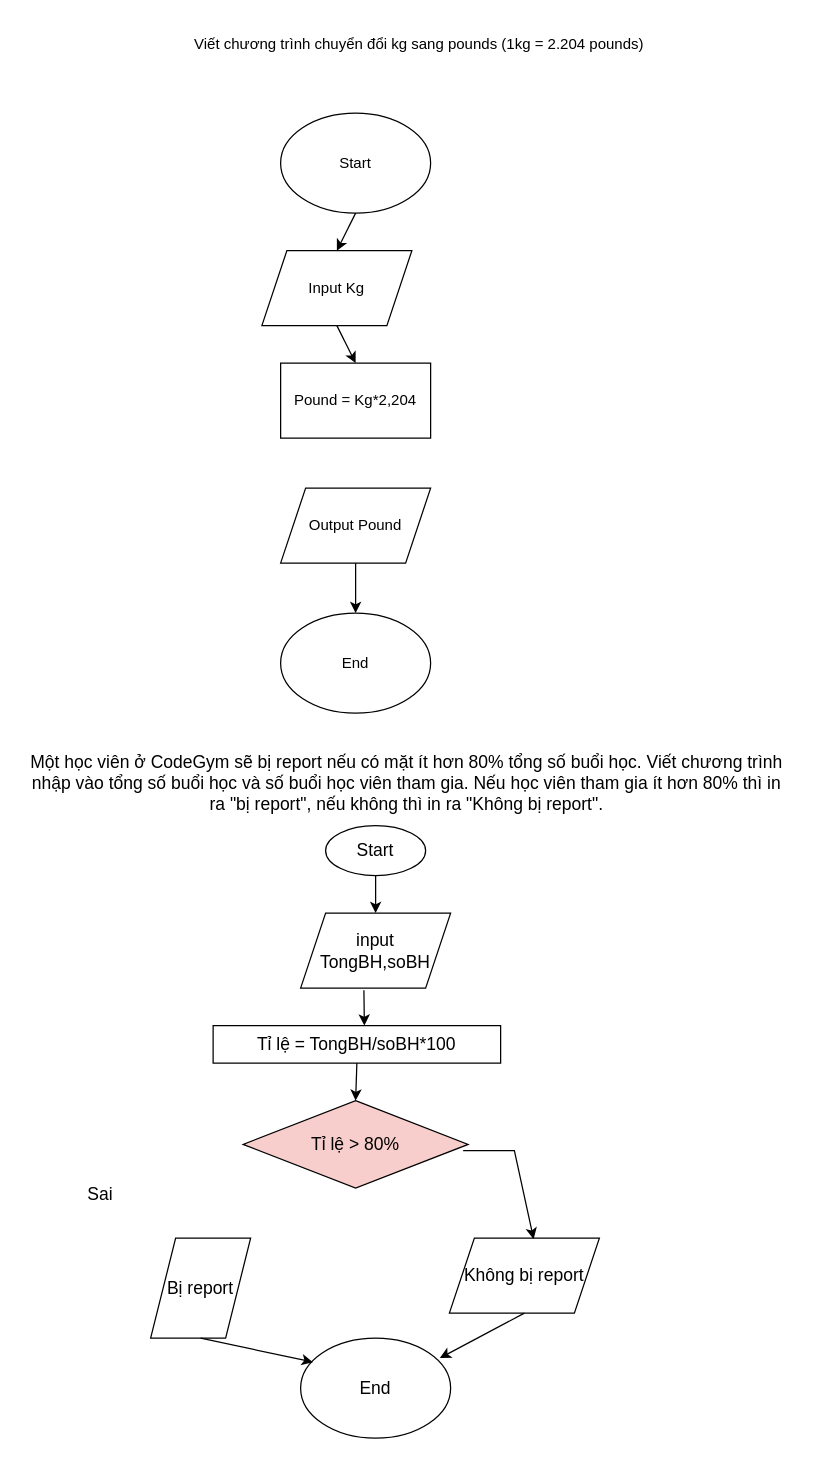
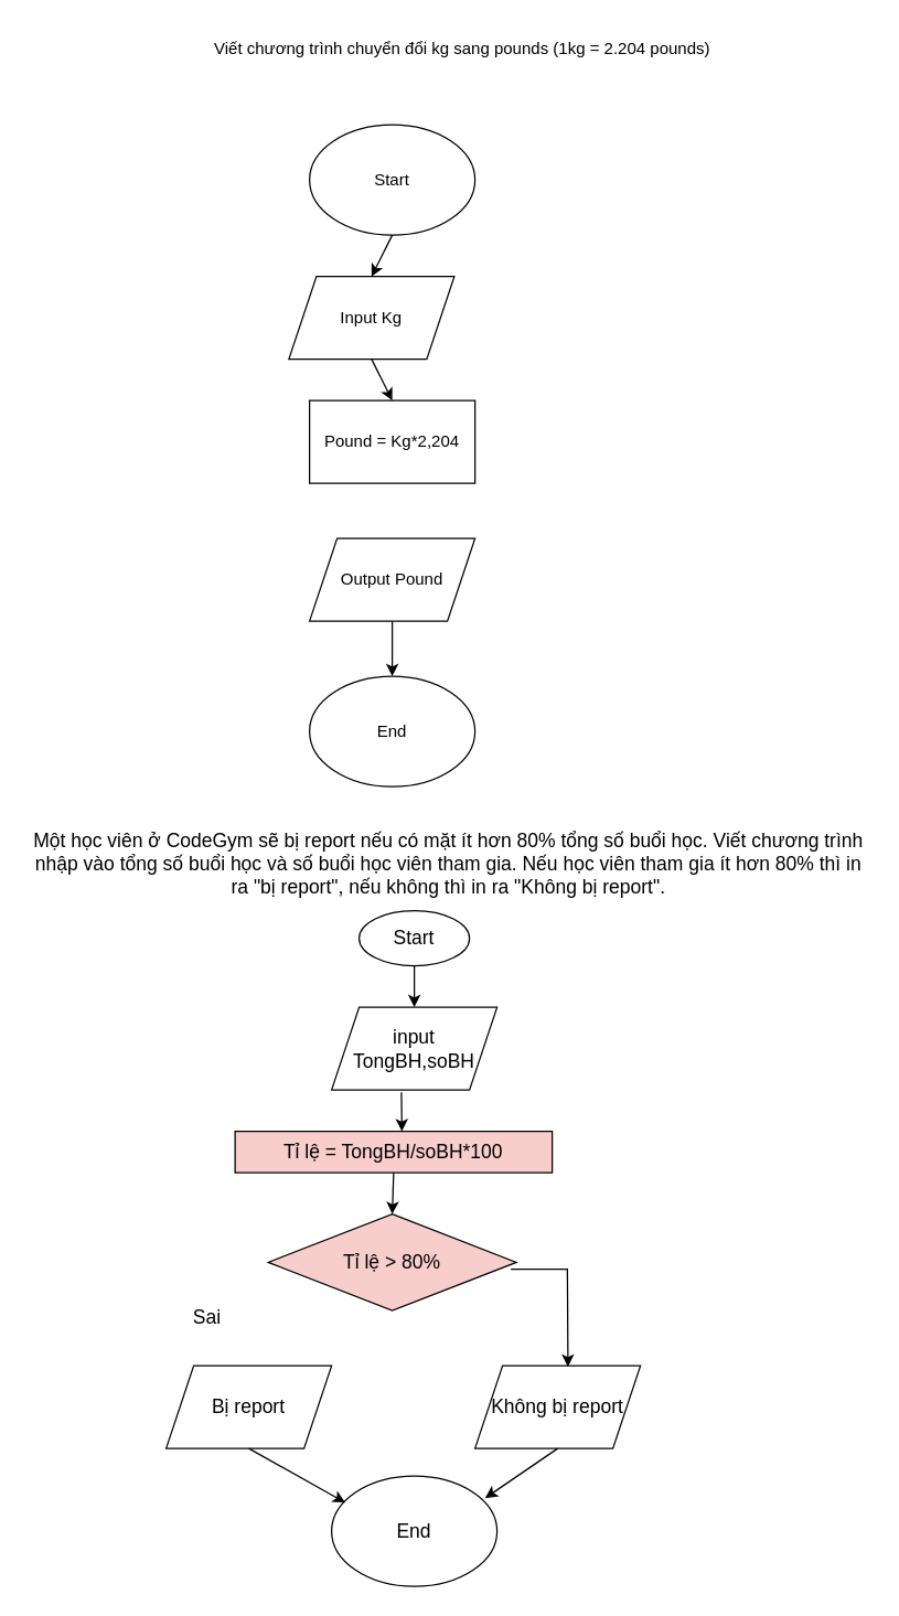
  <mxCell id="0" />
  <mxCell id="1" parent="0" />
  <mxCell id="2" value="Start" style="ellipse;whiteSpace=wrap;html=1;" vertex="1" parent="1"><mxGeometry x="224" y="90" width="120" height="80" as="geometry" /></mxCell>
  <mxCell id="3" value="Input Kg" style="shape=parallelogram;perimeter=parallelogramPerimeter;whiteSpace=wrap;html=1;fixedSize=1;" vertex="1" parent="1"><mxGeometry x="209" y="200" width="120" height="60" as="geometry" /></mxCell>
  <mxCell id="4" value="Pound = Kg*2,204" style="rounded=0;whiteSpace=wrap;html=1;" vertex="1" parent="1"><mxGeometry x="224" y="290" width="120" height="60" as="geometry" /></mxCell>
  <mxCell id="5" value="Output Pound" style="shape=parallelogram;perimeter=parallelogramPerimeter;whiteSpace=wrap;html=1;fixedSize=1;" vertex="1" parent="1"><mxGeometry x="224" y="390" width="120" height="60" as="geometry" /></mxCell>
  <mxCell id="6" value="End" style="ellipse;whiteSpace=wrap;html=1;" vertex="1" parent="1"><mxGeometry x="224" y="490" width="120" height="80" as="geometry" /></mxCell>
  <mxCell id="7" value="Viết chương trình chuyển đổi kg sang pounds (1kg = 2.204 pounds)" style="text;html=1;strokeColor=none;fillColor=none;align=center;verticalAlign=middle;whiteSpace=wrap;rounded=0;" vertex="1" parent="1"><mxGeometry x="130" y="20" width="410" height="30" as="geometry" /></mxCell>
  <mxCell id="8" value="" style="endArrow=classic;html=1;rounded=0;exitX=0.5;exitY=1;exitDx=0;exitDy=0;entryX=0.5;entryY=0;entryDx=0;entryDy=0;" edge="1" parent="1" source="2" target="3"><mxGeometry width="50" height="50" relative="1" as="geometry"><mxPoint x="280" y="300" as="sourcePoint" /><mxPoint x="330" y="250" as="targetPoint" /></mxGeometry></mxCell>
  <mxCell id="9" value="" style="endArrow=classic;html=1;rounded=0;exitX=0.5;exitY=1;exitDx=0;exitDy=0;" edge="1" parent="1" source="3"><mxGeometry width="50" height="50" relative="1" as="geometry"><mxPoint x="280" y="300" as="sourcePoint" /><mxPoint x="284" y="290" as="targetPoint" /></mxGeometry></mxCell>
  <mxCell id="10" value="" style="endArrow=classic;html=1;rounded=0;exitX=0.5;exitY=1;exitDx=0;exitDy=0;" edge="1" parent="1" source="5" target="6"><mxGeometry width="50" height="50" relative="1" as="geometry"><mxPoint x="280" y="300" as="sourcePoint" /><mxPoint x="330" y="250" as="targetPoint" /></mxGeometry></mxCell>
  <mxCell id="11" value="&lt;div&gt;&lt;font style=&quot;font-size: 14px&quot;&gt;Một học viên ở CodeGym sẽ bị report nếu có mặt ít hơn 80% tổng số buổi học. Viết chương trình nhập vào tổng số buổi học và số buổi học viên tham gia. Nếu học viên tham gia ít hơn 80% thì in ra &quot;bị report&quot;, nếu không thì in ra &quot;Không bị report&quot;.&lt;/font&gt;&lt;/div&gt;&lt;div&gt;&lt;br&gt;&lt;/div&gt;" style="text;html=1;strokeColor=none;fillColor=none;align=center;verticalAlign=middle;whiteSpace=wrap;rounded=0;" vertex="1" parent="1"><mxGeometry x="20" y="595" width="610" height="75" as="geometry" /></mxCell>
  <mxCell id="12" value="Start" style="ellipse;whiteSpace=wrap;html=1;fontSize=14;" vertex="1" parent="1"><mxGeometry x="260" y="660" width="80" height="40" as="geometry" /></mxCell>
  <mxCell id="13" value="input TongBH,soBH" style="shape=parallelogram;perimeter=parallelogramPerimeter;whiteSpace=wrap;html=1;fixedSize=1;fontSize=14;" vertex="1" parent="1"><mxGeometry x="240" y="730" width="120" height="60" as="geometry" /></mxCell>
  <mxCell id="14" value="Tỉ lệ &amp;gt; 80%" style="rhombus;whiteSpace=wrap;html=1;fontSize=14;fillColor=#f8cecc;" vertex="1" parent="1"><mxGeometry x="194" y="880" width="180" height="70" as="geometry" /></mxCell>
- <mxCell id="15" value="Bị report" style="shape=parallelogram;perimeter=parallelogramPerimeter;whiteSpace=wrap;html=1;fixedSize=1;fontSize=14;" vertex="1" parent="1"><mxGeometry x="120" y="990" width="80" height="80" as="geometry" /></mxCell>
- <mxCell id="16" value="Không bị report" style="shape=parallelogram;perimeter=parallelogramPerimeter;whiteSpace=wrap;html=1;fixedSize=1;fontSize=14;" vertex="1" parent="1"><mxGeometry x="359" y="990" width="120" height="60" as="geometry" /></mxCell>
+ <mxCell id="15" value="Bị report" style="shape=parallelogram;perimeter=parallelogramPerimeter;whiteSpace=wrap;html=1;fixedSize=1;fontSize=14;" vertex="1" parent="1"><mxGeometry x="120" y="990" width="120" height="60" as="geometry" /></mxCell>
+ <mxCell id="16" value="Không bị report" style="shape=parallelogram;perimeter=parallelogramPerimeter;whiteSpace=wrap;html=1;fixedSize=1;fontSize=14;" vertex="1" parent="1"><mxGeometry x="344" y="990" width="120" height="60" as="geometry" /></mxCell>
  <mxCell id="17" value="End" style="ellipse;whiteSpace=wrap;html=1;fontSize=14;" vertex="1" parent="1"><mxGeometry x="240" y="1070" width="120" height="80" as="geometry" /></mxCell>
  <mxCell id="18" value="" style="endArrow=classic;html=1;rounded=0;fontSize=14;entryX=0.562;entryY=0.013;entryDx=0;entryDy=0;entryPerimeter=0;" edge="1" parent="1" target="16"><mxGeometry width="50" height="50" relative="1" as="geometry"><mxPoint x="370" y="920" as="sourcePoint" /><mxPoint x="620" y="900" as="targetPoint" /><Array as="points"><mxPoint x="411" y="920" /></Array></mxGeometry></mxCell>
  <mxCell id="19" value="" style="endArrow=classic;html=1;rounded=0;fontSize=14;exitX=0.5;exitY=1;exitDx=0;exitDy=0;" edge="1" parent="1" source="12" target="13"><mxGeometry width="50" height="50" relative="1" as="geometry"><mxPoint x="400" y="950" as="sourcePoint" /><mxPoint x="441.44" y="1020.78" as="targetPoint" /></mxGeometry></mxCell>
  <mxCell id="20" value="" style="endArrow=classic;html=1;rounded=0;fontSize=14;entryX=0.928;entryY=0.2;entryDx=0;entryDy=0;entryPerimeter=0;exitX=0.5;exitY=1;exitDx=0;exitDy=0;" edge="1" parent="1" source="16" target="17"><mxGeometry width="50" height="50" relative="1" as="geometry"><mxPoint x="410" y="960" as="sourcePoint" /><mxPoint x="451.44" y="1030.78" as="targetPoint" /></mxGeometry></mxCell>
  <mxCell id="21" value="" style="endArrow=classic;html=1;rounded=0;fontSize=14;entryX=0.082;entryY=0.24;entryDx=0;entryDy=0;entryPerimeter=0;exitX=0.5;exitY=1;exitDx=0;exitDy=0;" edge="1" parent="1" source="15" target="17"><mxGeometry width="50" height="50" relative="1" as="geometry"><mxPoint x="420" y="970" as="sourcePoint" /><mxPoint x="461.44" y="1040.78" as="targetPoint" /></mxGeometry></mxCell>
- <mxCell id="22" value="Sai" style="text;html=1;strokeColor=none;fillColor=none;align=center;verticalAlign=middle;whiteSpace=wrap;rounded=0;fontSize=14;" vertex="1" parent="1"><mxGeometry x="50" y="940" width="60" height="30" as="geometry" /></mxCell>
- <mxCell id="23" value="Tỉ lệ = TongBH/soBH*100" style="rounded=0;whiteSpace=wrap;html=1;fontSize=14;" vertex="1" parent="1"><mxGeometry x="170" y="820" width="230" height="30" as="geometry" /></mxCell>
+ <mxCell id="22" value="Sai" style="text;html=1;strokeColor=none;fillColor=none;align=center;verticalAlign=middle;whiteSpace=wrap;rounded=0;fontSize=14;" vertex="1" parent="1"><mxGeometry x="120" y="940" width="60" height="30" as="geometry" /></mxCell>
+ <mxCell id="23" value="Tỉ lệ = TongBH/soBH*100" style="rounded=0;whiteSpace=wrap;html=1;fontSize=14;fillColor=#f8cecc;" vertex="1" parent="1"><mxGeometry x="170" y="820" width="230" height="30" as="geometry" /></mxCell>
  <mxCell id="24" value="" style="endArrow=classic;html=1;rounded=0;fontSize=14;exitX=0.422;exitY=1.027;exitDx=0;exitDy=0;exitPerimeter=0;" edge="1" parent="1" source="13"><mxGeometry width="50" height="50" relative="1" as="geometry"><mxPoint x="570" y="880" as="sourcePoint" /><mxPoint x="291" y="820" as="targetPoint" /><Array as="points" /></mxGeometry></mxCell>
  <mxCell id="25" value="" style="endArrow=classic;html=1;rounded=0;fontSize=14;exitX=0.5;exitY=1;exitDx=0;exitDy=0;entryX=0.5;entryY=0;entryDx=0;entryDy=0;" edge="1" parent="1" source="23" target="14"><mxGeometry width="50" height="50" relative="1" as="geometry"><mxPoint x="570" y="880" as="sourcePoint" /><mxPoint x="620" y="830" as="targetPoint" /></mxGeometry></mxCell>
